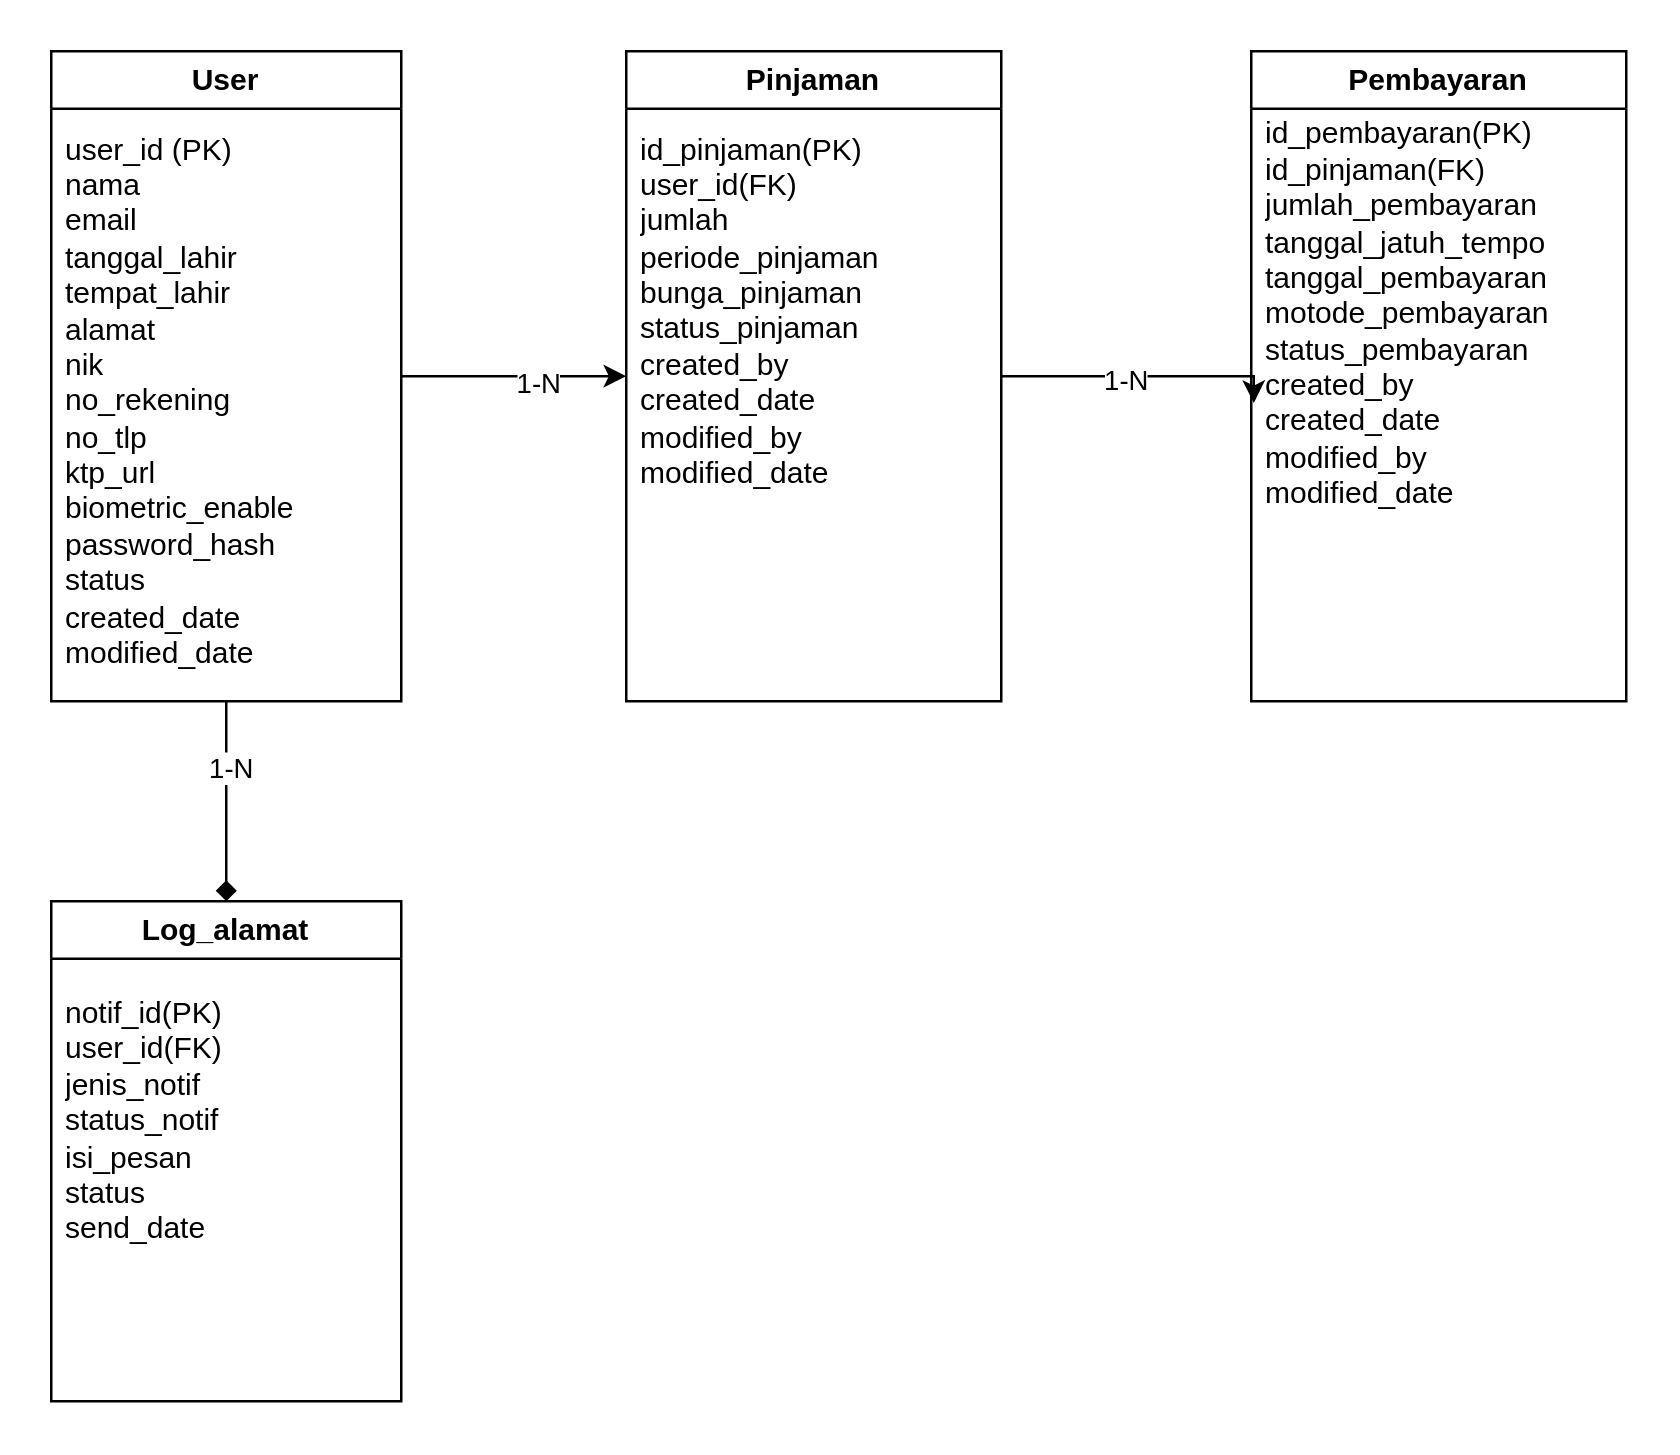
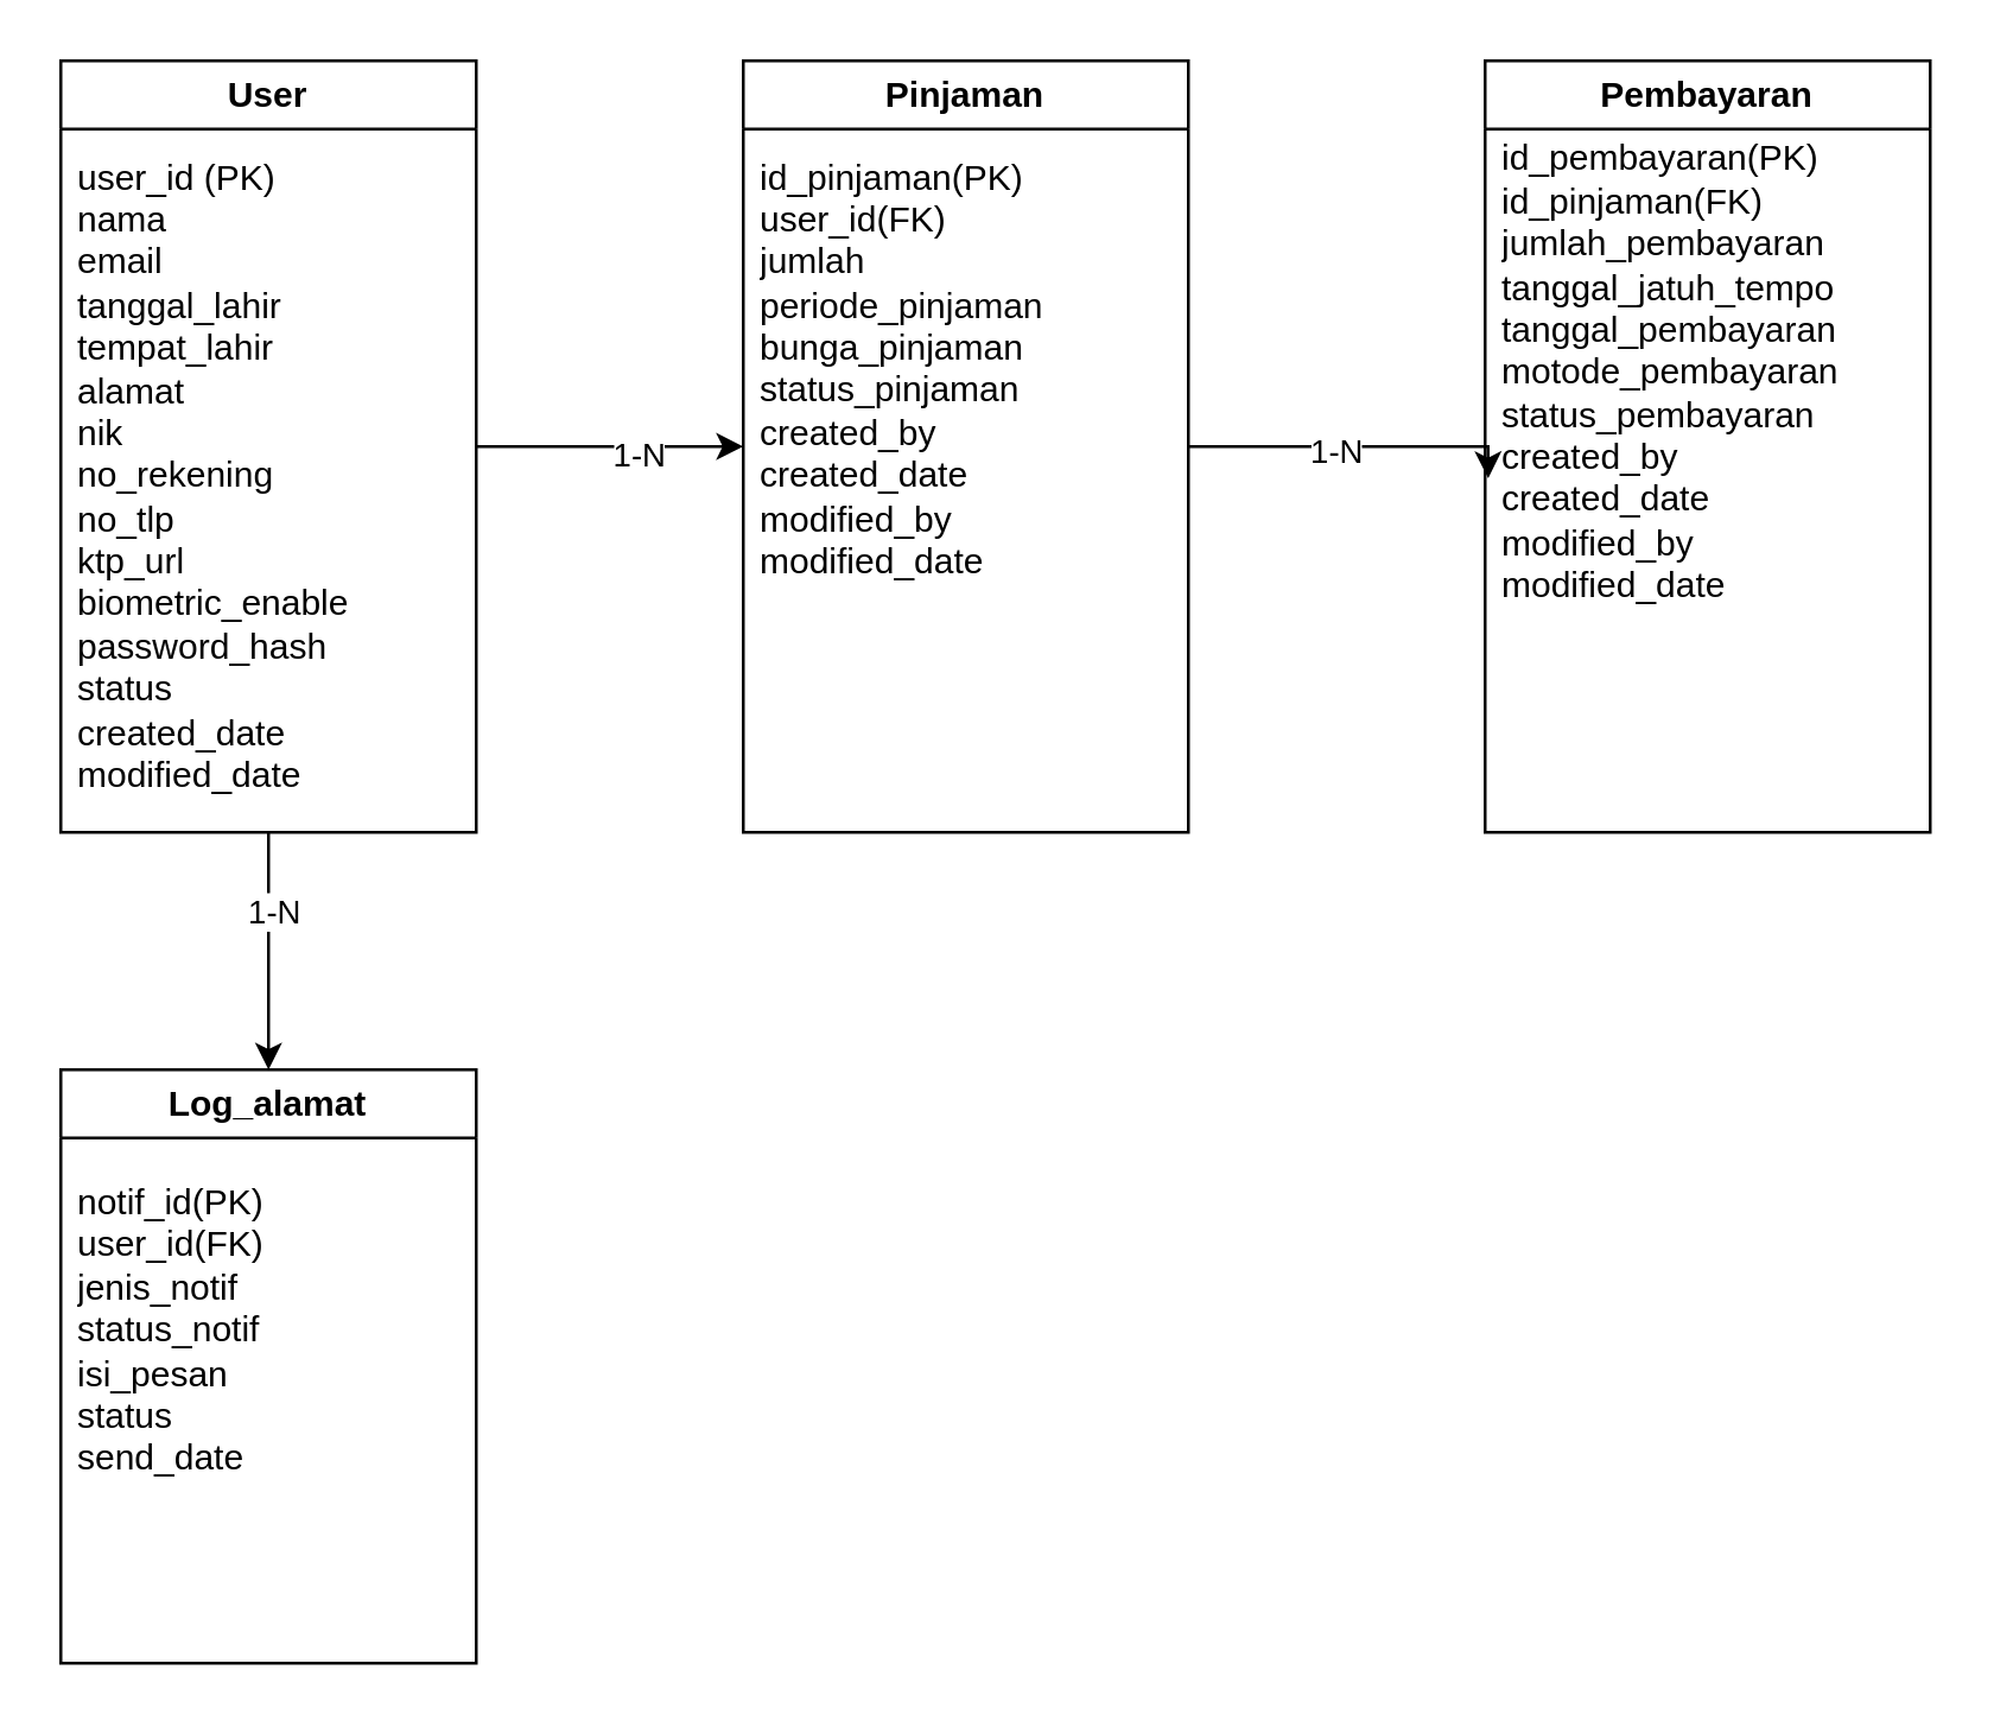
  <mxCell id="0" />
  <mxCell id="1" parent="0" />
- <mxCell id="2" style="edgeStyle=orthogonalEdgeStyle;rounded=0;orthogonalLoop=1;jettySize=auto;html=1;endArrow=diamond;" edge="1" parent="1" source="4" target="14"><mxGeometry relative="1" as="geometry" /></mxCell>
+ <mxCell id="2" style="edgeStyle=orthogonalEdgeStyle;rounded=0;orthogonalLoop=1;jettySize=auto;html=1;" edge="1" parent="1" source="4" target="14"><mxGeometry relative="1" as="geometry" /></mxCell>
  <mxCell id="3" value="1-N" style="edgeLabel;html=1;align=center;verticalAlign=middle;resizable=0;points=[];" vertex="1" connectable="0" parent="2"><mxGeometry x="-0.342" y="1" relative="1" as="geometry"><mxPoint as="offset" /></mxGeometry></mxCell>
  <mxCell id="4" value="User" style="swimlane;whiteSpace=wrap;html=1;" vertex="1" parent="1"><mxGeometry x="20" y="20" width="140" height="260" as="geometry" /></mxCell>
  <mxCell id="5" value="&lt;div&gt;user_id (PK)&amp;nbsp;&lt;/div&gt;&lt;div&gt;nama&lt;/div&gt;&lt;div&gt;email&amp;nbsp;&lt;/div&gt;&lt;div&gt;tanggal_lahir&lt;/div&gt;&lt;div&gt;tempat_lahir&lt;/div&gt;&lt;div&gt;alamat&lt;/div&gt;&lt;div&gt;nik&lt;/div&gt;&lt;div&gt;no_rekening&lt;/div&gt;&lt;div&gt;no_tlp&lt;/div&gt;&lt;div&gt;ktp_url&lt;/div&gt;&lt;div&gt;biometric_enable&lt;/div&gt;&lt;div&gt;password_hash&lt;/div&gt;&lt;div&gt;status&lt;/div&gt;&lt;div&gt;created_date&lt;/div&gt;&lt;div&gt;modified_date&lt;/div&gt;" style="text;strokeColor=none;fillColor=none;align=left;verticalAlign=middle;spacingLeft=4;spacingRight=4;overflow=hidden;points=[[0,0.5],[1,0.5]];portConstraint=eastwest;rotatable=0;whiteSpace=wrap;html=1;" vertex="1" parent="4"><mxGeometry y="30" width="110" height="220" as="geometry" /></mxCell>
  <mxCell id="6" value="Pembayaran" style="swimlane;whiteSpace=wrap;html=1;" vertex="1" parent="1"><mxGeometry x="500" y="20" width="150" height="260" as="geometry" /></mxCell>
  <mxCell id="7" value="id_pembayaran(PK)&lt;div&gt;id_pinjaman(FK)&lt;/div&gt;&lt;div&gt;jumlah_pembayaran&lt;/div&gt;&lt;div&gt;tanggal_jatuh_tempo&lt;/div&gt;&lt;div&gt;tanggal_pembayaran&lt;/div&gt;&lt;div&gt;motode_pembayaran&lt;/div&gt;&lt;div&gt;status_pembayaran&lt;/div&gt;&lt;div&gt;created_by&amp;nbsp;&lt;/div&gt;&lt;div&gt;created_date&lt;/div&gt;&lt;div&gt;modified_by&lt;/div&gt;&lt;div&gt;modified_date&lt;/div&gt;" style="text;strokeColor=none;fillColor=none;align=left;verticalAlign=middle;spacingLeft=4;spacingRight=4;overflow=hidden;points=[[0,0.5],[1,0.5]];portConstraint=eastwest;rotatable=0;whiteSpace=wrap;html=1;" vertex="1" parent="6"><mxGeometry y="20" width="130" height="170" as="geometry" /></mxCell>
  <mxCell id="8" value="Pinjaman" style="swimlane;whiteSpace=wrap;html=1;" vertex="1" parent="1"><mxGeometry x="250" y="20" width="150" height="260" as="geometry" /></mxCell>
  <mxCell id="9" value="id_pinjaman(PK)&lt;div&gt;user_id(FK)&lt;/div&gt;&lt;div&gt;jumlah&lt;/div&gt;&lt;div&gt;periode_pinjaman&lt;/div&gt;&lt;div&gt;bunga_pinjaman&lt;/div&gt;&lt;div&gt;status_pinjaman&lt;/div&gt;&lt;div&gt;created_by&lt;/div&gt;&lt;div&gt;created_date&lt;/div&gt;&lt;div&gt;modified_by&lt;/div&gt;&lt;div&gt;modified_date&lt;/div&gt;&lt;div&gt;&lt;br&gt;&lt;/div&gt;&lt;div&gt;&lt;br&gt;&lt;/div&gt;" style="text;strokeColor=none;fillColor=none;align=left;verticalAlign=middle;spacingLeft=4;spacingRight=4;overflow=hidden;points=[[0,0.5],[1,0.5]];portConstraint=eastwest;rotatable=0;whiteSpace=wrap;html=1;" vertex="1" parent="8"><mxGeometry y="30" width="110" height="170" as="geometry" /></mxCell>
  <mxCell id="10" style="edgeStyle=orthogonalEdgeStyle;rounded=0;orthogonalLoop=1;jettySize=auto;html=1;exitX=1;exitY=0.5;exitDx=0;exitDy=0;entryX=0;entryY=0.588;entryDx=0;entryDy=0;entryPerimeter=0;" edge="1" parent="1" source="4" target="9"><mxGeometry relative="1" as="geometry" /></mxCell>
  <mxCell id="11" value="1-N" style="edgeLabel;html=1;align=center;verticalAlign=middle;resizable=0;points=[];" vertex="1" connectable="0" parent="10"><mxGeometry x="0.193" y="-3" relative="1" as="geometry"><mxPoint as="offset" /></mxGeometry></mxCell>
  <mxCell id="12" style="edgeStyle=orthogonalEdgeStyle;rounded=0;orthogonalLoop=1;jettySize=auto;html=1;exitX=1;exitY=0.5;exitDx=0;exitDy=0;entryX=0.008;entryY=0.71;entryDx=0;entryDy=0;entryPerimeter=0;" edge="1" parent="1" source="8" target="7"><mxGeometry relative="1" as="geometry"><Array as="points"><mxPoint x="501" y="150" /></Array></mxGeometry></mxCell>
  <mxCell id="13" value="1-N" style="edgeLabel;html=1;align=center;verticalAlign=middle;resizable=0;points=[];" vertex="1" connectable="0" parent="12"><mxGeometry x="-0.122" y="-1" relative="1" as="geometry"><mxPoint as="offset" /></mxGeometry></mxCell>
  <mxCell id="14" value="Log_alamat" style="swimlane;whiteSpace=wrap;html=1;" vertex="1" parent="1"><mxGeometry x="20" y="360" width="140" height="200" as="geometry" /></mxCell>
  <mxCell id="15" value="&lt;div&gt;notif_id(PK)&lt;/div&gt;user_id(FK)&lt;div&gt;jenis_notif&lt;/div&gt;&lt;div&gt;status_notif&lt;/div&gt;&lt;div&gt;isi_pesan&lt;/div&gt;&lt;div&gt;status&lt;/div&gt;&lt;div&gt;send_date&lt;br&gt;&lt;div&gt;&lt;br&gt;&lt;/div&gt;&lt;/div&gt;" style="text;strokeColor=none;fillColor=none;align=left;verticalAlign=middle;spacingLeft=4;spacingRight=4;overflow=hidden;points=[[0,0.5],[1,0.5]];portConstraint=eastwest;rotatable=0;whiteSpace=wrap;html=1;" vertex="1" parent="14"><mxGeometry y="30" width="110" height="130" as="geometry" /></mxCell>
